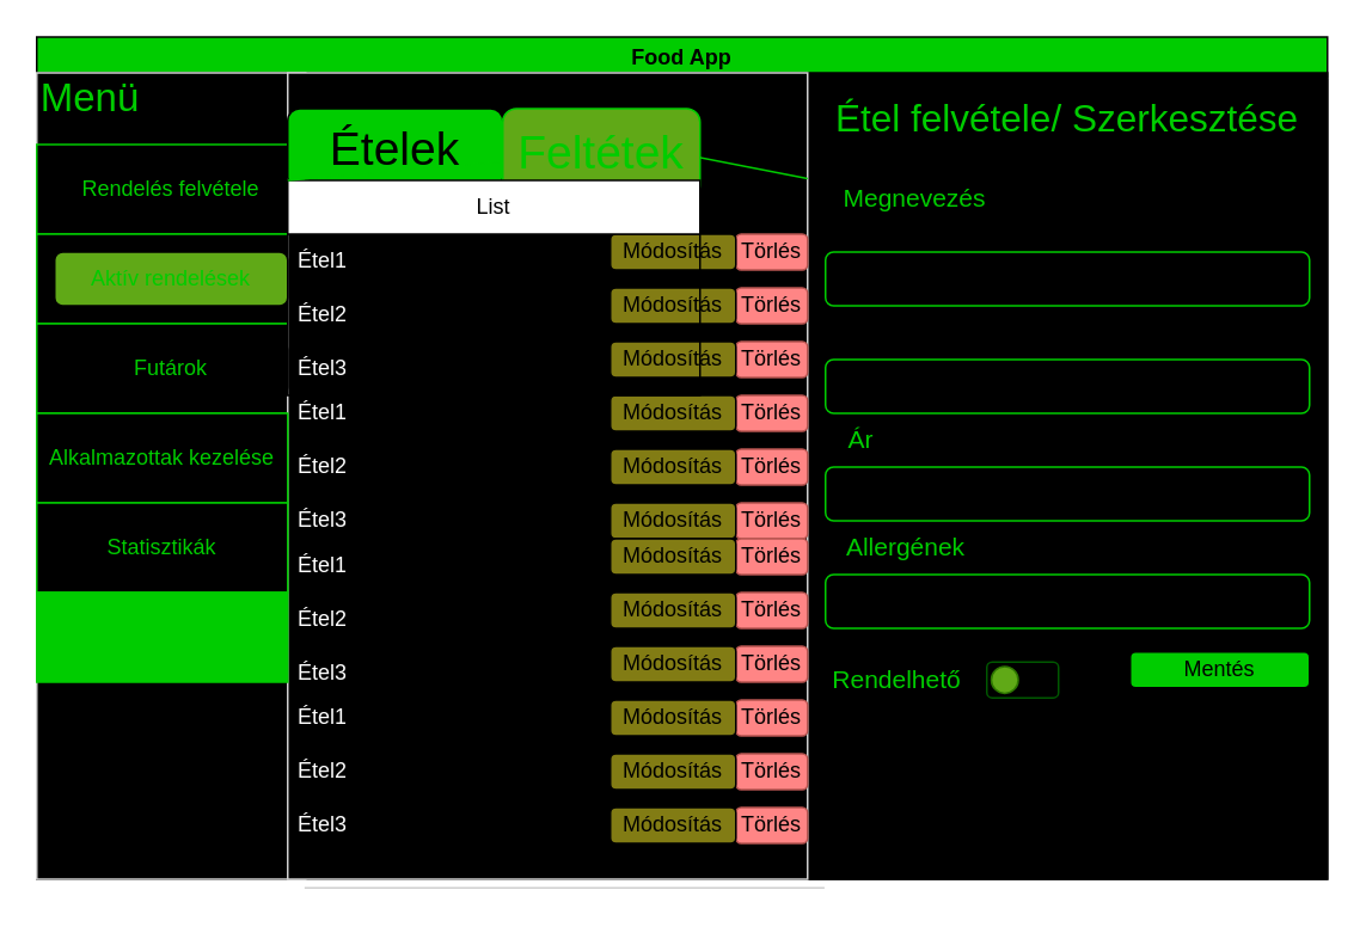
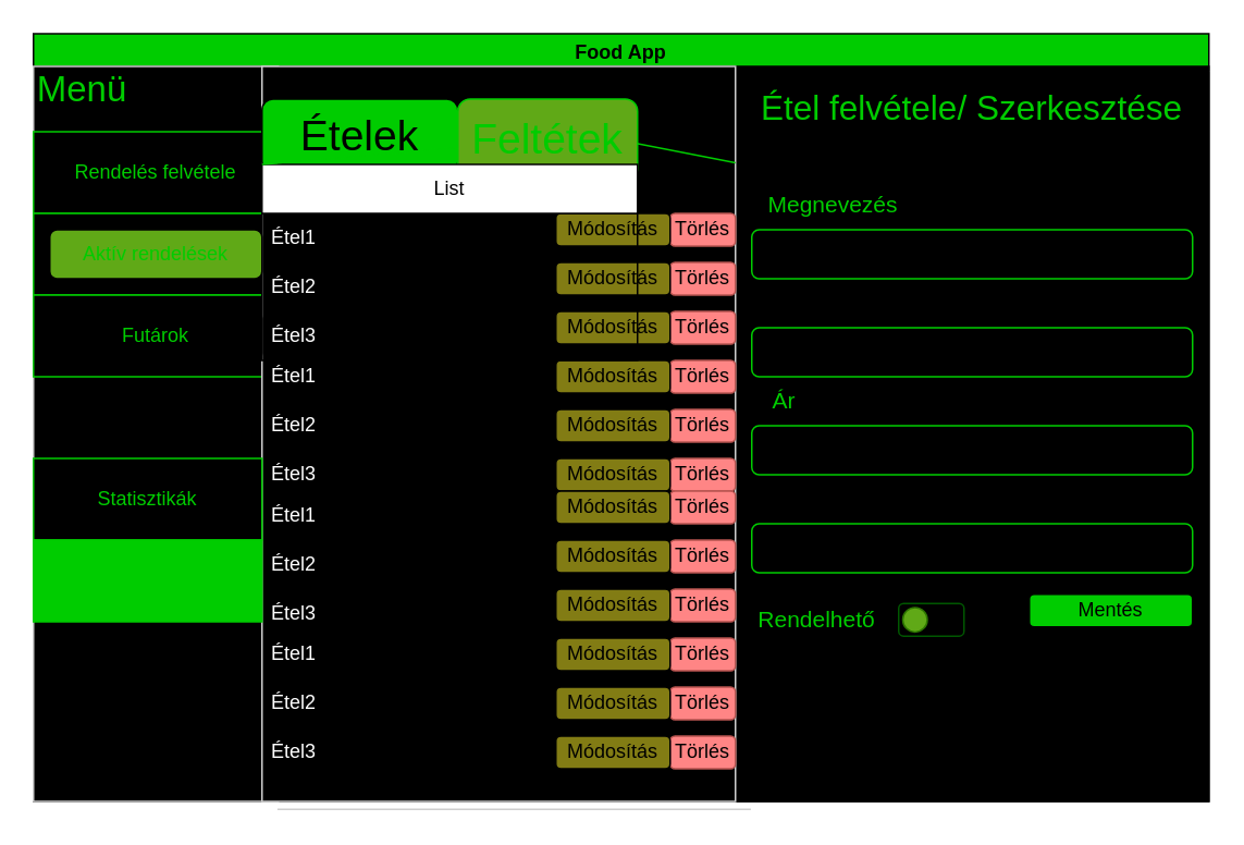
  <mxCell id="0" />
  <mxCell id="1" parent="0" />
  <mxCell id="2" value="Food App" style="swimlane;whiteSpace=wrap;html=1;fillColor=#00CC00;" parent="1" vertex="1"><mxGeometry width="720" height="470" as="geometry" x="20" y="20" /></mxCell>
  <mxCell id="3" value="" style="rounded=0;whiteSpace=wrap;html=1;fillColor=#000000;" parent="1" vertex="1"><mxGeometry y="40" width="720" height="450" as="geometry" x="20" /></mxCell>
  <mxCell id="4" value="" style="rounded=0;whiteSpace=wrap;html=1;fillColor=#000000;strokeColor=#CFCFCF;" parent="1" vertex="1"><mxGeometry y="40" width="150" height="450" as="geometry" x="20" /></mxCell>
  <mxCell id="5" value="&lt;font color=&quot;#00cc00&quot;&gt;Rendelés felvétele&lt;/font&gt;" style="rounded=0;whiteSpace=wrap;html=1;fillColor=#000000;strokeColor=#00CC00;" parent="1" vertex="1"><mxGeometry y="80" width="150" height="50" as="geometry" x="20" /></mxCell>
  <mxCell id="6" value="&lt;font style=&quot;font-size: 22px;&quot; color=&quot;#00cc00&quot;&gt;Menü&lt;/font&gt;" style="text;html=1;align=center;verticalAlign=middle;whiteSpace=wrap;rounded=0;" parent="1" vertex="1"><mxGeometry y="40" width="60" height="30" as="geometry" x="20" /></mxCell>
  <mxCell id="7" value="" style="rounded=0;whiteSpace=wrap;html=1;fillColor=#000000;strokeColor=#00CC00;" parent="1" vertex="1"><mxGeometry y="130" width="150" height="50" as="geometry" x="20" /></mxCell>
  <mxCell id="8" value="" style="rounded=0;whiteSpace=wrap;html=1;fillColor=#000000;strokeColor=#00CC00;" parent="1" vertex="1"><mxGeometry y="180" width="150" height="50" as="geometry" x="20" /></mxCell>
  <mxCell id="9" value="" style="rounded=0;whiteSpace=wrap;html=1;fillColor=#000000;strokeColor=#CFCFCF;" parent="1" vertex="1"><mxGeometry x="160" y="40" width="290" height="450" as="geometry" /></mxCell>
  <mxCell id="10" style="edgeStyle=orthogonalEdgeStyle;rounded=0;orthogonalLoop=1;jettySize=auto;html=1;exitX=0.75;exitY=1;exitDx=0;exitDy=0;" parent="1" edge="1"><mxGeometry relative="1" as="geometry"><mxPoint x="390" y="290" as="sourcePoint" /><mxPoint x="330" y="290" as="targetPoint" /></mxGeometry></mxCell>
  <mxCell id="11" style="edgeStyle=orthogonalEdgeStyle;rounded=0;orthogonalLoop=1;jettySize=auto;html=1;exitX=0.5;exitY=1;exitDx=0;exitDy=0;" parent="1" edge="1"><mxGeometry relative="1" as="geometry"><mxPoint x="500" y="77.5" as="sourcePoint" /><mxPoint x="500" y="77.5" as="targetPoint" /></mxGeometry></mxCell>
- <mxCell id="12" value="&lt;div&gt;&lt;font color=&quot;#00cc00&quot;&gt;Alkalmazottak kezelése&lt;br&gt;&lt;/font&gt;&lt;/div&gt;" style="rounded=0;whiteSpace=wrap;html=1;fillColor=#000000;strokeColor=#00CC00;" parent="1" vertex="1"><mxGeometry y="230" width="140" height="50" as="geometry" x="20" /></mxCell>
  <mxCell id="13" value="&lt;div&gt;&lt;font color=&quot;#00cc00&quot;&gt;Statisztikák&lt;br&gt;&lt;/font&gt;&lt;/div&gt;" style="rounded=0;whiteSpace=wrap;html=1;fillColor=#000000;strokeColor=#00CC00;" parent="1" vertex="1"><mxGeometry y="280" width="140" height="50" as="geometry" x="20" /></mxCell>
  <mxCell id="14" value="&lt;div&gt;&lt;font color=&quot;#00cc00&quot;&gt;Aktív rendelések&lt;/font&gt;&lt;/div&gt;" style="rounded=1;whiteSpace=wrap;html=1;fillColor=#60a917;" parent="1" vertex="1"><mxGeometry x="30" y="140" width="130" height="30" as="geometry" /></mxCell>
  <mxCell id="15" value="" style="endArrow=none;html=1;rounded=0;exitX=0;exitY=0.5;exitDx=0;exitDy=0;entryX=1;entryY=0.5;entryDx=0;entryDy=0;strokeColor=#CFCFCF;" parent="1" edge="1"><mxGeometry width="50" height="50" relative="1" as="geometry"><mxPoint x="169.42" y="494.83" as="sourcePoint" /><mxPoint x="459.42" y="494.83" as="targetPoint" /></mxGeometry></mxCell>
  <mxCell id="16" value="&lt;div&gt;&lt;font color=&quot;#00cc00&quot;&gt;Futárok&lt;br&gt;&lt;/font&gt;&lt;/div&gt;" style="rounded=1;whiteSpace=wrap;html=1;fillColor=#000000;" parent="1" vertex="1"><mxGeometry x="30" y="190" width="130" height="30" as="geometry" /></mxCell>
  <mxCell id="17" value="" style="rounded=0;whiteSpace=wrap;html=1;fillColor=#00CC00;strokeColor=#00CC00;" vertex="1" parent="1"><mxGeometry y="330" width="140" height="50" as="geometry" x="20" /></mxCell>
  <mxCell id="18" value="&lt;div&gt;Törlés&lt;/div&gt;" style="rounded=1;whiteSpace=wrap;html=1;fillColor=#FF8585;strokeColor=#b85450;" vertex="1" parent="1"><mxGeometry x="410" y="130" width="40" height="20" as="geometry" /></mxCell>
  <mxCell id="19" value="" style="rounded=1;whiteSpace=wrap;html=1;strokeColor=#00CC00;fillColor=#000000;" vertex="1" parent="1"><mxGeometry x="460" y="140" width="270" height="30" as="geometry" /></mxCell>
  <mxCell id="20" value="&lt;font style=&quot;font-size: 21px;&quot; color=&quot;#00cc00&quot;&gt;Étel felvétele/ Szerkesztése&lt;/font&gt;" style="text;html=1;align=center;verticalAlign=middle;whiteSpace=wrap;rounded=0;" vertex="1" parent="1"><mxGeometry x="450" y="50" width="290" height="30" as="geometry" /></mxCell>
  <mxCell id="21" value="" style="rounded=1;whiteSpace=wrap;html=1;strokeColor=#00CC00;fillColor=#000000;" vertex="1" parent="1"><mxGeometry x="460" y="260" width="270" height="30" as="geometry" /></mxCell>
  <mxCell id="22" value="" style="rounded=1;whiteSpace=wrap;html=1;strokeColor=#00CC00;fillColor=#000000;" vertex="1" parent="1"><mxGeometry x="460" y="200" width="270" height="30" as="geometry" /></mxCell>
- <mxCell id="23" value="&lt;div&gt;&lt;font style=&quot;font-size: 14px;&quot; color=&quot;#00cc00&quot;&gt;Megnevezés&lt;/font&gt;&lt;/div&gt;" style="text;html=1;align=center;verticalAlign=middle;whiteSpace=wrap;rounded=0;" vertex="1" parent="1"><mxGeometry x="470" y="95" width="80" height="30" as="geometry" /></mxCell>
+ <mxCell id="23" value="&lt;div&gt;&lt;font style=&quot;font-size: 14px;&quot; color=&quot;#00cc00&quot;&gt;Megnevezés&lt;/font&gt;&lt;/div&gt;" style="text;html=1;align=center;verticalAlign=middle;whiteSpace=wrap;rounded=0;" vertex="1" parent="1"><mxGeometry x="470" y="110" width="80" height="30" as="geometry" /></mxCell>
  <mxCell id="24" value="&lt;div&gt;Módosítás&lt;/div&gt;" style="rounded=1;whiteSpace=wrap;html=1;fillColor=#827C14;" vertex="1" parent="1"><mxGeometry x="340" y="130" width="70" height="20" as="geometry" /></mxCell>
  <mxCell id="25" value="&lt;div&gt;Törlés&lt;/div&gt;" style="rounded=1;whiteSpace=wrap;html=1;fillColor=#FF8585;strokeColor=#b85450;" vertex="1" parent="1"><mxGeometry x="410" y="160" width="40" height="20" as="geometry" /></mxCell>
  <mxCell id="26" value="&lt;div&gt;Módosítás&lt;/div&gt;" style="rounded=1;whiteSpace=wrap;html=1;fillColor=#827C14;" vertex="1" parent="1"><mxGeometry x="340" y="160" width="70" height="20" as="geometry" /></mxCell>
  <mxCell id="27" value="&lt;div&gt;Törlés&lt;/div&gt;" style="rounded=1;whiteSpace=wrap;html=1;fillColor=#FF8585;strokeColor=#b85450;" vertex="1" parent="1"><mxGeometry x="410" y="190" width="40" height="20" as="geometry" /></mxCell>
  <mxCell id="28" value="&lt;div&gt;Módosítás&lt;/div&gt;" style="rounded=1;whiteSpace=wrap;html=1;fillColor=#827C14;" vertex="1" parent="1"><mxGeometry x="340" y="190" width="70" height="20" as="geometry" /></mxCell>
  <mxCell id="29" value="&lt;font color=&quot;#ffffff&quot;&gt;Étel1&lt;/font&gt;" style="text;strokeColor=none;fillColor=none;align=left;verticalAlign=middle;spacingLeft=4;spacingRight=4;overflow=hidden;points=[[0,0.5],[1,0.5]];portConstraint=eastwest;rotatable=0;whiteSpace=wrap;html=1;" vertex="1" parent="1"><mxGeometry x="160" y="215" width="230" height="30" as="geometry" /></mxCell>
  <mxCell id="30" value="&lt;font color=&quot;#ffffff&quot;&gt;Étel2&lt;/font&gt;" style="text;strokeColor=none;fillColor=none;align=left;verticalAlign=middle;spacingLeft=4;spacingRight=4;overflow=hidden;points=[[0,0.5],[1,0.5]];portConstraint=eastwest;rotatable=0;whiteSpace=wrap;html=1;" vertex="1" parent="1"><mxGeometry x="160" y="245" width="230" height="30" as="geometry" /></mxCell>
  <mxCell id="31" value="&lt;font color=&quot;#ffffff&quot;&gt;Étel3&lt;/font&gt;" style="text;strokeColor=none;fillColor=none;align=left;verticalAlign=middle;spacingLeft=4;spacingRight=4;overflow=hidden;points=[[0,0.5],[1,0.5]];portConstraint=eastwest;rotatable=0;whiteSpace=wrap;html=1;" vertex="1" parent="1"><mxGeometry x="160" y="275" width="230" height="30" as="geometry" /></mxCell>
  <mxCell id="32" value="&lt;div&gt;Törlés&lt;/div&gt;" style="rounded=1;whiteSpace=wrap;html=1;fillColor=#FF8585;strokeColor=#b85450;" vertex="1" parent="1"><mxGeometry x="410" y="220" width="40" height="20" as="geometry" /></mxCell>
  <mxCell id="33" value="&lt;div&gt;Módosítás&lt;/div&gt;" style="rounded=1;whiteSpace=wrap;html=1;fillColor=#827C14;" vertex="1" parent="1"><mxGeometry x="340" y="220" width="70" height="20" as="geometry" /></mxCell>
  <mxCell id="34" value="&lt;div&gt;Törlés&lt;/div&gt;" style="rounded=1;whiteSpace=wrap;html=1;fillColor=#FF8585;strokeColor=#b85450;" vertex="1" parent="1"><mxGeometry x="410" y="250" width="40" height="20" as="geometry" /></mxCell>
  <mxCell id="35" value="&lt;div&gt;Módosítás&lt;/div&gt;" style="rounded=1;whiteSpace=wrap;html=1;fillColor=#827C14;" vertex="1" parent="1"><mxGeometry x="340" y="250" width="70" height="20" as="geometry" /></mxCell>
  <mxCell id="36" value="&lt;div&gt;Törlés&lt;/div&gt;" style="rounded=1;whiteSpace=wrap;html=1;fillColor=#FF8585;strokeColor=#b85450;" vertex="1" parent="1"><mxGeometry x="410" y="280" width="40" height="20" as="geometry" /></mxCell>
  <mxCell id="37" value="&lt;div&gt;Módosítás&lt;/div&gt;" style="rounded=1;whiteSpace=wrap;html=1;fillColor=#827C14;" vertex="1" parent="1"><mxGeometry x="340" y="280" width="70" height="20" as="geometry" /></mxCell>
  <mxCell id="38" value="&lt;font color=&quot;#ffffff&quot;&gt;Étel1&lt;/font&gt;" style="text;strokeColor=none;fillColor=none;align=left;verticalAlign=middle;spacingLeft=4;spacingRight=4;overflow=hidden;points=[[0,0.5],[1,0.5]];portConstraint=eastwest;rotatable=0;whiteSpace=wrap;html=1;" vertex="1" parent="1"><mxGeometry x="160" y="300" width="230" height="30" as="geometry" /></mxCell>
  <mxCell id="39" value="&lt;font color=&quot;#ffffff&quot;&gt;Étel2&lt;/font&gt;" style="text;strokeColor=none;fillColor=none;align=left;verticalAlign=middle;spacingLeft=4;spacingRight=4;overflow=hidden;points=[[0,0.5],[1,0.5]];portConstraint=eastwest;rotatable=0;whiteSpace=wrap;html=1;" vertex="1" parent="1"><mxGeometry x="160" y="330" width="230" height="30" as="geometry" /></mxCell>
  <mxCell id="40" value="&lt;font color=&quot;#ffffff&quot;&gt;Étel3&lt;/font&gt;" style="text;strokeColor=none;fillColor=none;align=left;verticalAlign=middle;spacingLeft=4;spacingRight=4;overflow=hidden;points=[[0,0.5],[1,0.5]];portConstraint=eastwest;rotatable=0;whiteSpace=wrap;html=1;" vertex="1" parent="1"><mxGeometry x="160" y="360" width="230" height="30" as="geometry" /></mxCell>
  <mxCell id="41" value="&lt;div&gt;Törlés&lt;/div&gt;" style="rounded=1;whiteSpace=wrap;html=1;fillColor=#FF8585;strokeColor=#b85450;" vertex="1" parent="1"><mxGeometry x="410" y="300" width="40" height="20" as="geometry" /></mxCell>
  <mxCell id="42" value="&lt;div&gt;Módosítás&lt;/div&gt;" style="rounded=1;whiteSpace=wrap;html=1;fillColor=#827C14;" vertex="1" parent="1"><mxGeometry x="340" y="300" width="70" height="20" as="geometry" /></mxCell>
  <mxCell id="43" value="&lt;div&gt;Törlés&lt;/div&gt;" style="rounded=1;whiteSpace=wrap;html=1;fillColor=#FF8585;strokeColor=#b85450;" vertex="1" parent="1"><mxGeometry x="410" y="330" width="40" height="20" as="geometry" /></mxCell>
  <mxCell id="44" value="&lt;div&gt;Módosítás&lt;/div&gt;" style="rounded=1;whiteSpace=wrap;html=1;fillColor=#827C14;" vertex="1" parent="1"><mxGeometry x="340" y="330" width="70" height="20" as="geometry" /></mxCell>
  <mxCell id="45" value="&lt;div&gt;Törlés&lt;/div&gt;" style="rounded=1;whiteSpace=wrap;html=1;fillColor=#FF8585;strokeColor=#b85450;" vertex="1" parent="1"><mxGeometry x="410" y="360" width="40" height="20" as="geometry" /></mxCell>
  <mxCell id="46" value="&lt;div&gt;Módosítás&lt;/div&gt;" style="rounded=1;whiteSpace=wrap;html=1;fillColor=#827C14;" vertex="1" parent="1"><mxGeometry x="340" y="360" width="70" height="20" as="geometry" /></mxCell>
  <mxCell id="47" value="&lt;font color=&quot;#ffffff&quot;&gt;Étel2&lt;/font&gt;" style="text;strokeColor=none;fillColor=none;align=left;verticalAlign=middle;spacingLeft=4;spacingRight=4;overflow=hidden;points=[[0,0.5],[1,0.5]];portConstraint=eastwest;rotatable=0;whiteSpace=wrap;html=1;" vertex="1" parent="1"><mxGeometry x="160" y="415" width="230" height="30" as="geometry" /></mxCell>
  <mxCell id="48" value="&lt;font color=&quot;#ffffff&quot;&gt;Étel3&lt;/font&gt;" style="text;strokeColor=none;fillColor=none;align=left;verticalAlign=middle;spacingLeft=4;spacingRight=4;overflow=hidden;points=[[0,0.5],[1,0.5]];portConstraint=eastwest;rotatable=0;whiteSpace=wrap;html=1;" vertex="1" parent="1"><mxGeometry x="160" y="445" width="230" height="30" as="geometry" /></mxCell>
  <mxCell id="49" value="&lt;div&gt;Törlés&lt;/div&gt;" style="rounded=1;whiteSpace=wrap;html=1;fillColor=#FF8585;strokeColor=#b85450;" vertex="1" parent="1"><mxGeometry x="410" y="390" width="40" height="20" as="geometry" /></mxCell>
  <mxCell id="50" value="&lt;div&gt;Módosítás&lt;/div&gt;" style="rounded=1;whiteSpace=wrap;html=1;fillColor=#827C14;" vertex="1" parent="1"><mxGeometry x="340" y="390" width="70" height="20" as="geometry" /></mxCell>
  <mxCell id="51" value="&lt;div&gt;Törlés&lt;/div&gt;" style="rounded=1;whiteSpace=wrap;html=1;fillColor=#FF8585;strokeColor=#b85450;" vertex="1" parent="1"><mxGeometry x="410" y="420" width="40" height="20" as="geometry" /></mxCell>
  <mxCell id="52" value="&lt;div&gt;Módosítás&lt;/div&gt;" style="rounded=1;whiteSpace=wrap;html=1;fillColor=#827C14;" vertex="1" parent="1"><mxGeometry x="340" y="420" width="70" height="20" as="geometry" /></mxCell>
  <mxCell id="53" value="&lt;div&gt;Törlés&lt;/div&gt;" style="rounded=1;whiteSpace=wrap;html=1;fillColor=#FF8585;strokeColor=#b85450;" vertex="1" parent="1"><mxGeometry x="410" y="450" width="40" height="20" as="geometry" /></mxCell>
  <mxCell id="54" value="&lt;div&gt;Módosítás&lt;/div&gt;" style="rounded=1;whiteSpace=wrap;html=1;fillColor=#827C14;" vertex="1" parent="1"><mxGeometry x="340" y="450" width="70" height="20" as="geometry" /></mxCell>
  <mxCell id="55" value="&lt;font color=&quot;#ffffff&quot;&gt;Étel1&lt;/font&gt;" style="text;strokeColor=none;fillColor=none;align=left;verticalAlign=middle;spacingLeft=4;spacingRight=4;overflow=hidden;points=[[0,0.5],[1,0.5]];portConstraint=eastwest;rotatable=0;whiteSpace=wrap;html=1;" vertex="1" parent="1"><mxGeometry x="160" y="385" width="230" height="30" as="geometry" /></mxCell>
  <mxCell id="56" value="&lt;div&gt;&lt;font style=&quot;font-size: 14px;&quot; color=&quot;#00cc00&quot;&gt;Ár&lt;/font&gt;&lt;/div&gt;" style="text;html=1;align=center;verticalAlign=middle;whiteSpace=wrap;rounded=0;" vertex="1" parent="1"><mxGeometry x="470" y="230" width="20" height="30" as="geometry" /></mxCell>
  <mxCell id="57" value="" style="rounded=1;whiteSpace=wrap;html=1;strokeColor=#00CC00;fillColor=#000000;" vertex="1" parent="1"><mxGeometry x="460" y="320" width="270" height="30" as="geometry" /></mxCell>
- <mxCell id="58" value="&lt;div&gt;&lt;font style=&quot;font-size: 14px;&quot; color=&quot;#00cc00&quot;&gt;Allergének&lt;/font&gt;&lt;/div&gt;" style="text;html=1;align=center;verticalAlign=middle;whiteSpace=wrap;rounded=0;" vertex="1" parent="1"><mxGeometry x="470" y="290" width="70" height="30" as="geometry" /></mxCell>
  <mxCell id="59" value="" style="rounded=1;whiteSpace=wrap;html=1;fillColor=#000000;fontColor=#ffffff;strokeColor=#005700;" vertex="1" parent="1"><mxGeometry x="550" y="368.75" width="40" height="20" as="geometry" /></mxCell>
  <mxCell id="60" value="&lt;div style=&quot;font-size: 26px;&quot;&gt;&lt;font style=&quot;font-size: 26px;&quot;&gt;Ételek&lt;br&gt;&lt;/font&gt;&lt;/div&gt;" style="rounded=1;whiteSpace=wrap;html=1;fillColor=#00CC00;" vertex="1" parent="1"><mxGeometry x="160" y="60" width="120" height="45" as="geometry" /></mxCell>
  <mxCell id="61" value="" style="ellipse;whiteSpace=wrap;html=1;aspect=fixed;fillColor=#60a917;fontColor=#ffffff;strokeColor=#2D7600;" vertex="1" parent="1"><mxGeometry x="552.5" y="371.25" width="15" height="15" as="geometry" /></mxCell>
  <mxCell id="62" value="&lt;div&gt;&lt;font style=&quot;font-size: 14px;&quot; color=&quot;#00cc00&quot;&gt;Rendelhető&lt;/font&gt;&lt;/div&gt;" style="text;html=1;align=center;verticalAlign=middle;whiteSpace=wrap;rounded=0;" vertex="1" parent="1"><mxGeometry x="460" y="363.75" width="80" height="30" as="geometry" /></mxCell>
  <mxCell id="63" value="&lt;div&gt;Mentés&lt;/div&gt;" style="rounded=1;whiteSpace=wrap;html=1;fillColor=#00CC00;" vertex="1" parent="1"><mxGeometry x="630" y="363.13" width="100" height="20" as="geometry" /></mxCell>
  <mxCell id="64" value="" style="endArrow=none;html=1;rounded=0;exitX=-0.003;exitY=0.116;exitDx=0;exitDy=0;exitPerimeter=0;strokeColor=#00CC00;" edge="1" parent="1" source="65"><mxGeometry width="50" height="50" relative="1" as="geometry"><mxPoint x="160" y="100" as="sourcePoint" /><mxPoint x="450" y="99" as="targetPoint" /></mxGeometry></mxCell>
  <mxCell id="65" value="&lt;div style=&quot;font-size: 26px;&quot;&gt;&lt;font color=&quot;#00cc00&quot; style=&quot;font-size: 26px;&quot;&gt;Feltétek&lt;/font&gt;&lt;/div&gt;" style="rounded=1;whiteSpace=wrap;html=1;fillColor=#60a917;strokeColor=#00CC00;" vertex="1" parent="1"><mxGeometry x="280" y="60" width="110" height="50" as="geometry" /></mxCell>
  <mxCell id="66" value="List" style="swimlane;fontStyle=0;childLayout=stackLayout;horizontal=1;startSize=30;horizontalStack=0;resizeParent=1;resizeParentMax=0;resizeLast=0;collapsible=1;marginBottom=0;whiteSpace=wrap;html=1;" vertex="1" parent="1"><mxGeometry x="160" y="100" width="230" height="120" as="geometry" /></mxCell>
  <mxCell id="67" value="&lt;font color=&quot;#ffffff&quot;&gt;Étel1&lt;/font&gt;" style="text;strokeColor=none;fillColor=none;align=left;verticalAlign=middle;spacingLeft=4;spacingRight=4;overflow=hidden;points=[[0,0.5],[1,0.5]];portConstraint=eastwest;rotatable=0;whiteSpace=wrap;html=1;" vertex="1" parent="66"><mxGeometry y="30" width="230" height="30" as="geometry" /></mxCell>
  <mxCell id="68" value="&lt;font color=&quot;#ffffff&quot;&gt;Étel2&lt;/font&gt;" style="text;strokeColor=none;fillColor=none;align=left;verticalAlign=middle;spacingLeft=4;spacingRight=4;overflow=hidden;points=[[0,0.5],[1,0.5]];portConstraint=eastwest;rotatable=0;whiteSpace=wrap;html=1;" vertex="1" parent="66"><mxGeometry y="60" width="230" height="30" as="geometry" /></mxCell>
  <mxCell id="69" value="&lt;font color=&quot;#ffffff&quot;&gt;Étel3&lt;/font&gt;" style="text;strokeColor=none;fillColor=none;align=left;verticalAlign=middle;spacingLeft=4;spacingRight=4;overflow=hidden;points=[[0,0.5],[1,0.5]];portConstraint=eastwest;rotatable=0;whiteSpace=wrap;html=1;" vertex="1" parent="66"><mxGeometry y="90" width="230" height="30" as="geometry" /></mxCell>
  <mxCell id="70" value="" style="endArrow=none;html=1;rounded=0;exitX=-0.003;exitY=0.116;exitDx=0;exitDy=0;exitPerimeter=0;strokeColor=#00CC00;" edge="1" parent="1" target="65"><mxGeometry width="50" height="50" relative="1" as="geometry"><mxPoint x="160" y="100" as="sourcePoint" /><mxPoint x="450" y="99" as="targetPoint" /></mxGeometry></mxCell>
